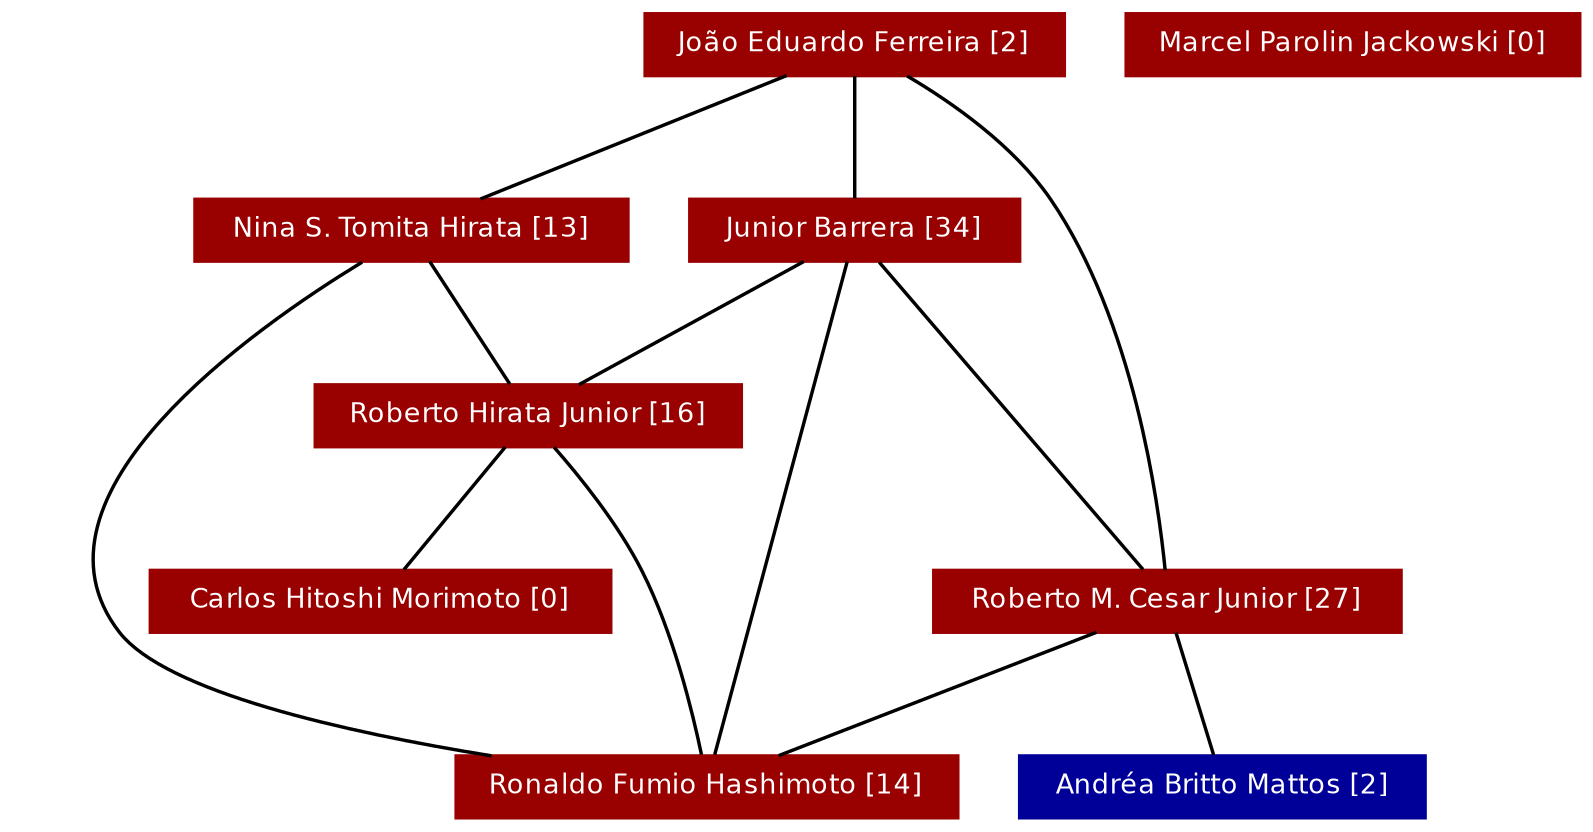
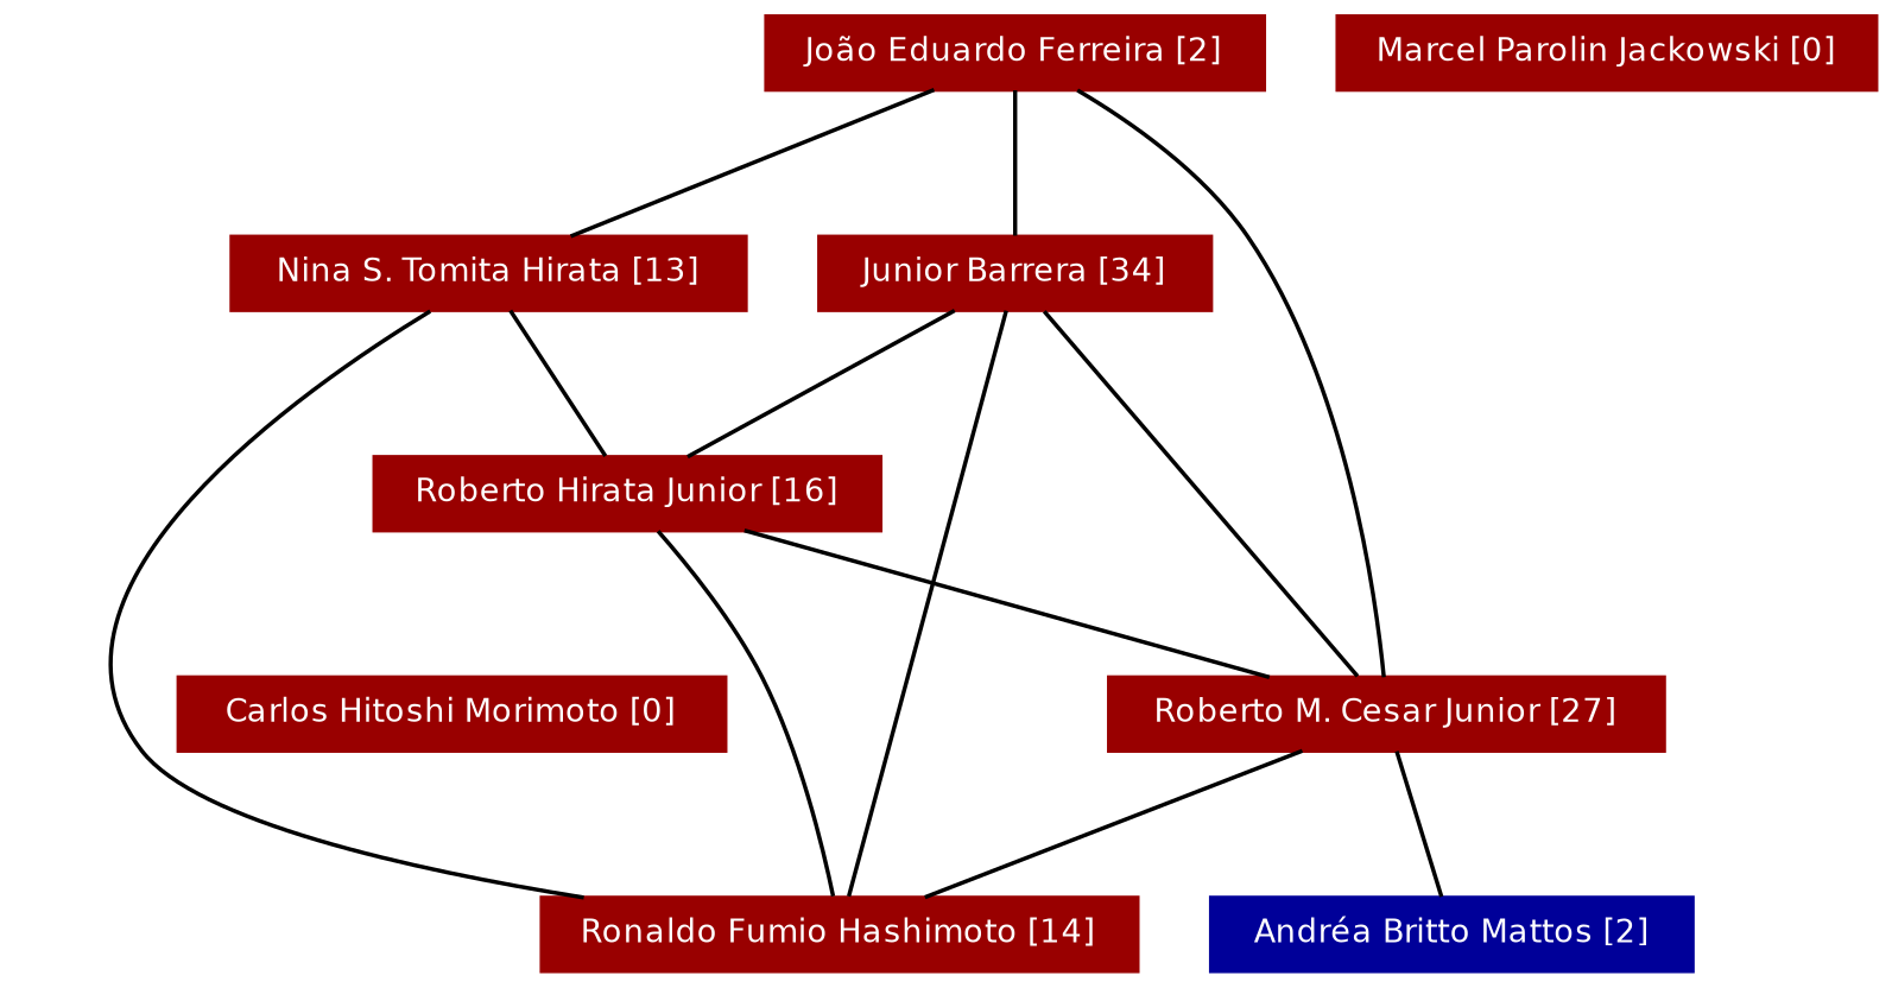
  strict graph {
    fontname="DejaVu Sans"
    node [color="#990000" fontcolor="#FFFFFF" fontname="DejaVu Sans" fontsize=8 shape=rectangle style=filled]
    edge [fontname="DejaVu Sans"]
    n1 [height=0.25 label="Carlos Hitoshi Morimoto [0]" width=1.8611]
    n2 [height=0.25 label="João Eduardo Ferreira [2]" width=1.6944]
    n3 [height=0.25 label="Junior Barrera [34]" width=1.3333]
    n4 [height=0.25 label="Nina S. Tomita Hirata [13]" width=1.75]
    n5 [height=0.25 label="Roberto M. Cesar Junior [27]" width=1.8889]
    n6 [height=0.25 label="Ronaldo Fumio Hashimoto [14]" width=2.0278]
    n7 [height=0.25 label="Roberto Hirata Junior [16]" width=1.7222]
    n8 [color="#000099" height=0.25 label="Andréa Britto Mattos [2]" width=1.6389]
    n9 [height=0.25 label="Marcel Parolin Jackowski [0]" width=1.8333]
    n2 -- n3
    n2 -- n4
    n2 -- n5
    n3 -- n5
    n3 -- n6
    n3 -- n7
    n4 -- n6
    n4 -- n7
    n5 -- n6
    n5 -- n8
-   n7 -- n1
+   n7 -- n5
    n7 -- n6
  }
